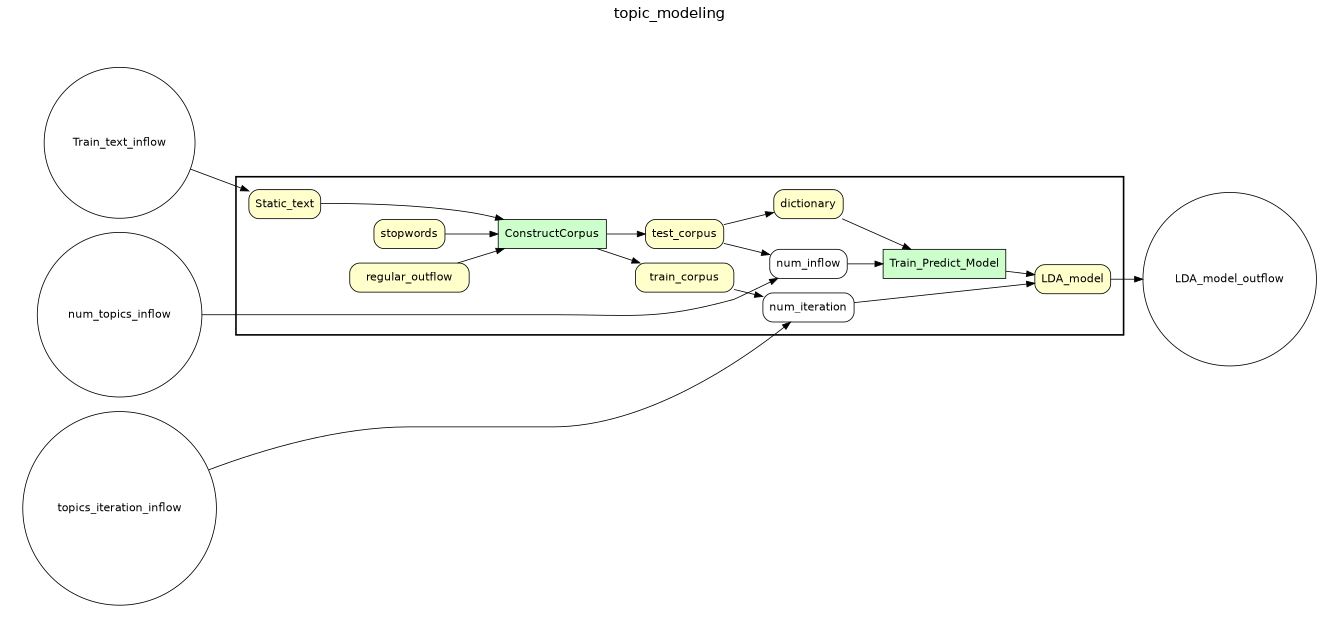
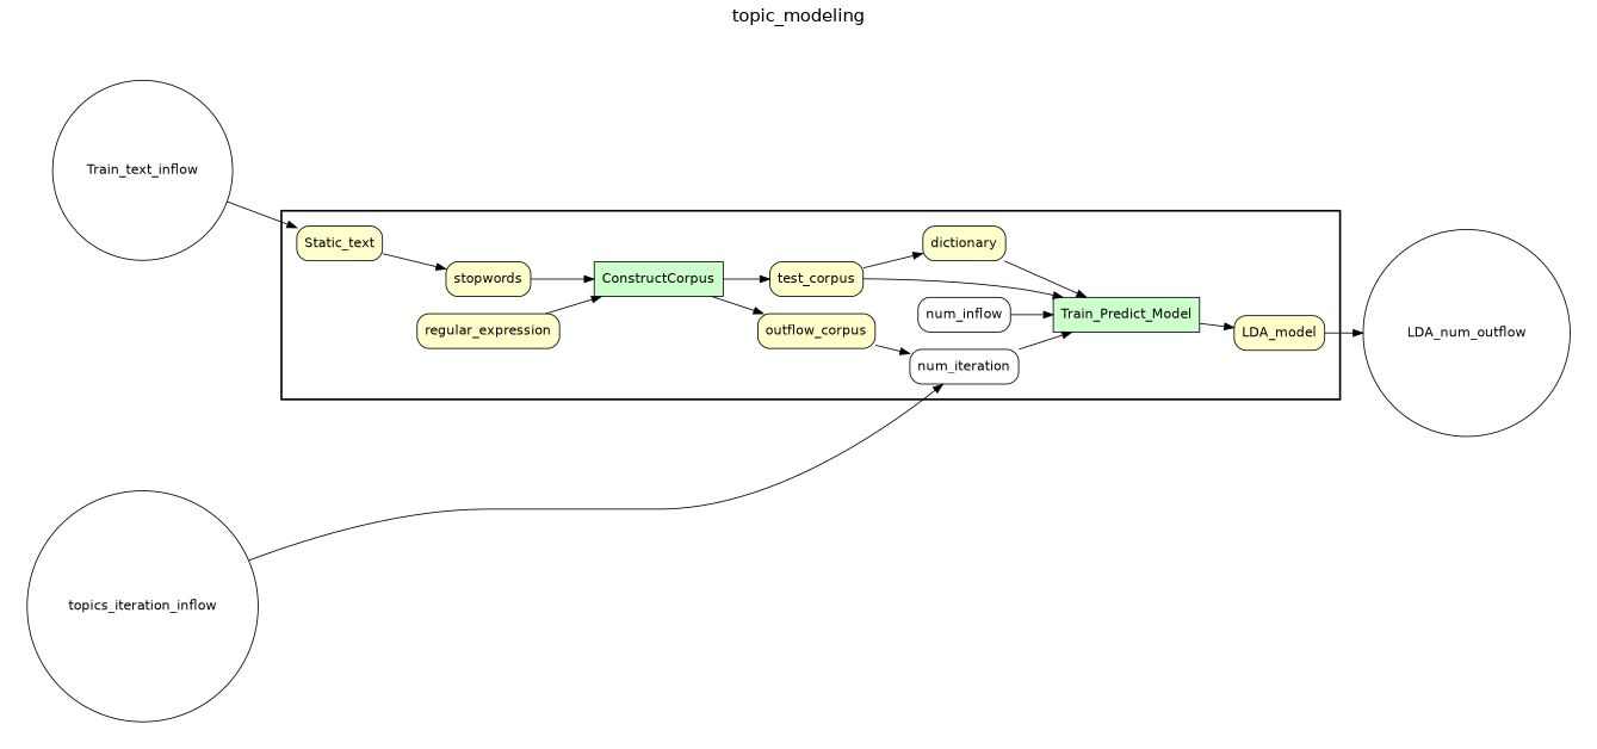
  digraph {
    fontname="DejaVu Sans"
    fontsize=18
    label=topic_modeling
    labelloc=t
    rankdir=LR
    node [fillcolor="#FFFFCC" fontname="DejaVu Sans" peripheries=1 shape=box style="rounded,filled"]
    edge [fontname="DejaVu Sans"]
    ConstructCorpus [fillcolor="#CCFFCC" style=filled]
    Train_Predict_Model [fillcolor="#CCFFCC" style=filled]
    Static_text
    stopwords
-   regular_expression [label=regular_outflow]
+   regular_expression
    dictionary
-   train_corpus
+   train_corpus [label=outflow_corpus]
    test_corpus
    LDA_model
    num_iteration [fillcolor="#FFFFFF"]
    n11 [fillcolor="#FFFFFF" label=num_inflow]
    n12 [fillcolor="#FFFFFF" label=Train_text_inflow shape=circle width=0.2 style=""]
    n13 [fillcolor="#FFFFFF" label=topics_iteration_inflow shape=circle width=0.2 style=""]
-   num_topics_inflow [fillcolor="#FFFFFF" shape=circle width=0.2 style=""]
-   LDA_model_outflow [fillcolor="#FFFFFF" shape=circle width=0.2 style=""]
+   LDA_model_outflow [fillcolor="#FFFFFF" shape=circle width=0.2 label=LDA_num_outflow style=""]
    subgraph cluster_1 {
      color=black
      label=""
      penwidth=2
      subgraph cluster_2 {
        color=white
        label=""
        penwidth=2
        ConstructCorpus
        Train_Predict_Model
        Static_text
        stopwords
        regular_expression
        dictionary
        train_corpus
        test_corpus
        LDA_model
        num_iteration
        n11
      }
    }
    subgraph cluster_3 {
      color=white
      label=""
      penwidth=2
      subgraph cluster_4 {
        color=white
        label=""
        penwidth=2
        n12
        n13
-       num_topics_inflow
      }
    }
    subgraph cluster_5 {
      color=white
      label=""
      penwidth=2
      subgraph cluster_6 {
        color=white
        label=""
        penwidth=2
        LDA_model_outflow
      }
    }
    ConstructCorpus -> train_corpus
    ConstructCorpus -> test_corpus
    Train_Predict_Model -> LDA_model
-   Static_text -> ConstructCorpus
+   Static_text -> stopwords
    stopwords -> ConstructCorpus
    regular_expression -> ConstructCorpus
    dictionary -> Train_Predict_Model
    train_corpus -> num_iteration
-   test_corpus -> n11
+   test_corpus -> Train_Predict_Model
    test_corpus -> dictionary
    LDA_model -> LDA_model_outflow
-   num_iteration -> LDA_model
+   num_iteration -> Train_Predict_Model
    n11 -> Train_Predict_Model
    n12 -> Static_text
    n13 -> num_iteration
-   num_topics_inflow -> n11
  }
